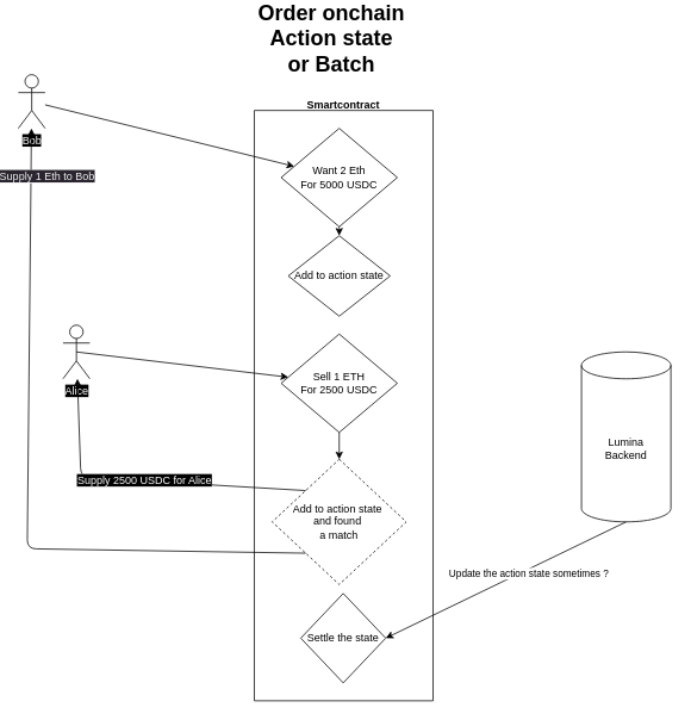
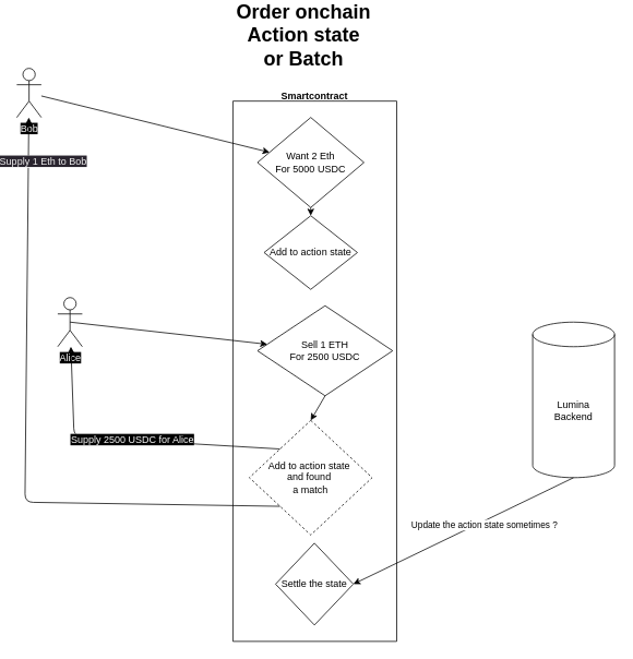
  <mxCell id="0" />
  <mxCell id="1" parent="0" />
  <mxCell id="2" value="&lt;font style=&quot;background-color: rgb(0, 0, 0);&quot; color=&quot;#ffffff&quot;&gt;Bob&lt;/font&gt;" style="shape=umlActor;verticalLabelPosition=bottom;verticalAlign=top;html=1;outlineConnect=0;" parent="1" vertex="1"><mxGeometry x="20" y="80" width="30" height="60" as="geometry" /></mxCell>
  <mxCell id="3" value="&lt;font style=&quot;background-color: rgb(0, 0, 0);&quot; color=&quot;#ffffff&quot;&gt;Alice&lt;/font&gt;" style="shape=umlActor;verticalLabelPosition=bottom;verticalAlign=top;html=1;outlineConnect=0;" parent="1" vertex="1"><mxGeometry x="70" y="360" width="30" height="60" as="geometry" /></mxCell>
  <mxCell id="4" value="" style="endArrow=classic;html=1;" parent="1" source="2" target="6" edge="1"><mxGeometry width="50" height="50" relative="1" as="geometry"><mxPoint x="360" y="290" as="sourcePoint" /><mxPoint x="410" y="240" as="targetPoint" /></mxGeometry></mxCell>
  <mxCell id="5" value="Smartcontract&#10;" style="swimlane;startSize=0;" parent="1" vertex="1"><mxGeometry x="284" y="120" width="200" height="660" as="geometry" /></mxCell>
  <mxCell id="6" value="Want 2 Eth&lt;br&gt;For 5000 USDC&lt;br&gt;" style="rhombus;whiteSpace=wrap;html=1;" parent="5" vertex="1"><mxGeometry x="30" y="20" width="130" height="110" as="geometry" /></mxCell>
- <mxCell id="7" value="Sell 1 ETH&lt;br&gt;For 2500 USDC" style="rhombus;whiteSpace=wrap;html=1;" parent="5" vertex="1"><mxGeometry x="30" y="250" width="130" height="110" as="geometry" /></mxCell>
+ <mxCell id="7" value="Sell 1 ETH&lt;br&gt;For 2500 USDC" style="rhombus;whiteSpace=wrap;html=1;" parent="5" vertex="1"><mxGeometry x="30" y="250" width="165" height="110" as="geometry" /></mxCell>
  <mxCell id="8" value="Add to action state&amp;nbsp;&lt;br&gt;and found&amp;nbsp;&lt;br&gt;a match" style="rhombus;whiteSpace=wrap;html=1;dashed=1;" parent="5" vertex="1"><mxGeometry x="20" y="390" width="150" height="140" as="geometry" /></mxCell>
  <mxCell id="9" value="Add to action state" style="rhombus;whiteSpace=wrap;html=1;" parent="5" vertex="1"><mxGeometry x="38" y="140" width="114" height="90" as="geometry" /></mxCell>
  <mxCell id="10" value="Settle the state" style="rhombus;whiteSpace=wrap;html=1;" parent="5" vertex="1"><mxGeometry x="52" y="540" width="95" height="100" as="geometry" /></mxCell>
  <mxCell id="11" value="" style="endArrow=classic;html=1;exitX=0.5;exitY=1;exitDx=0;exitDy=0;entryX=0.5;entryY=0;entryDx=0;entryDy=0;" parent="5" source="7" target="8" edge="1"><mxGeometry width="50" height="50" relative="1" as="geometry"><mxPoint x="76" y="350" as="sourcePoint" /><mxPoint x="126" y="300" as="targetPoint" /></mxGeometry></mxCell>
  <mxCell id="12" value="" style="endArrow=classic;html=1;exitX=0.5;exitY=1;exitDx=0;exitDy=0;entryX=0.5;entryY=0;entryDx=0;entryDy=0;" parent="5" source="6" target="9" edge="1"><mxGeometry width="50" height="50" relative="1" as="geometry"><mxPoint x="76" y="340" as="sourcePoint" /><mxPoint x="126" y="290" as="targetPoint" /></mxGeometry></mxCell>
  <mxCell id="13" value="Lumina &lt;br&gt;Backend" style="shape=cylinder3;whiteSpace=wrap;html=1;boundedLbl=1;backgroundOutline=1;size=15;" parent="1" vertex="1"><mxGeometry x="650" y="390" width="100" height="190" as="geometry" /></mxCell>
  <mxCell id="14" value="" style="endArrow=classic;html=1;exitX=0.5;exitY=0.5;exitDx=0;exitDy=0;exitPerimeter=0;" parent="1" source="3" target="7" edge="1"><mxGeometry width="50" height="50" relative="1" as="geometry"><mxPoint x="360" y="260" as="sourcePoint" /><mxPoint x="410" y="210" as="targetPoint" /></mxGeometry></mxCell>
  <mxCell id="15" value="" style="endArrow=classic;html=1;exitX=0.5;exitY=1;exitDx=0;exitDy=0;exitPerimeter=0;entryX=1;entryY=0.5;entryDx=0;entryDy=0;" parent="1" source="13" target="10" edge="1"><mxGeometry width="50" height="50" relative="1" as="geometry"><mxPoint x="690" y="700" as="sourcePoint" /><mxPoint x="444" y="700" as="targetPoint" /></mxGeometry></mxCell>
  <mxCell id="16" value="Update the action state sometimes ?" style="edgeLabel;html=1;align=center;verticalAlign=middle;resizable=0;points=[];" parent="15" vertex="1" connectable="0"><mxGeometry x="-0.172" y="4" relative="1" as="geometry"><mxPoint as="offset" /></mxGeometry></mxCell>
  <mxCell id="17" value="&lt;span style=&quot;font-size: 12px; font-weight: 400; background-color: rgb(0, 0, 0);&quot;&gt;&lt;font style=&quot;&quot; color=&quot;#ffffff&quot;&gt;Supply 2500 USDC for Alice&lt;/font&gt;&lt;/span&gt;" style="endArrow=classic;html=1;fontStyle=1;exitX=0;exitY=0;exitDx=0;exitDy=0;" parent="1" source="8" target="3" edge="1"><mxGeometry width="50" height="50" relative="1" as="geometry"><mxPoint x="330" y="390" as="sourcePoint" /><mxPoint x="90" y="380" as="targetPoint" /><Array as="points"><mxPoint x="90" y="530" /></Array></mxGeometry></mxCell>
  <mxCell id="18" value="&lt;meta charset=&quot;utf-8&quot;&gt;&lt;span style=&quot;color: rgb(240, 240, 240); font-family: Helvetica; font-size: 12px; font-style: normal; font-variant-ligatures: normal; font-variant-caps: normal; font-weight: 400; letter-spacing: normal; orphans: 2; text-align: center; text-indent: 0px; text-transform: none; widows: 2; word-spacing: 0px; -webkit-text-stroke-width: 0px; background-color: rgb(42, 37, 47); text-decoration-thickness: initial; text-decoration-style: initial; text-decoration-color: initial; float: none; display: inline !important;&quot;&gt;Supply 1 Eth to Bob&lt;/span&gt;&lt;br style=&quot;border-color: rgb(0, 0, 0); color: rgb(240, 240, 240); font-family: Helvetica; font-size: 12px; font-style: normal; font-variant-ligatures: normal; font-variant-caps: normal; font-weight: 400; letter-spacing: normal; orphans: 2; text-align: center; text-indent: 0px; text-transform: none; widows: 2; word-spacing: 0px; -webkit-text-stroke-width: 0px; background-color: rgb(42, 37, 47); text-decoration-thickness: initial; text-decoration-style: initial; text-decoration-color: initial;&quot;&gt;" style="endArrow=classic;html=1;exitX=0;exitY=1;exitDx=0;exitDy=0;" parent="1" source="8" target="2" edge="1"><mxGeometry x="0.864" y="-18" width="50" height="50" relative="1" as="geometry"><mxPoint x="370" y="470" as="sourcePoint" /><mxPoint x="0" y="180" as="targetPoint" /><Array as="points"><mxPoint x="30" y="610" /></Array><mxPoint as="offset" /></mxGeometry></mxCell>
  <mxCell id="19" value="Order onchain&lt;br&gt;Action state&lt;br&gt;or Batch" style="text;strokeColor=none;fillColor=none;html=1;fontSize=24;fontStyle=1;verticalAlign=middle;align=center;" parent="1" vertex="1"><mxGeometry x="320" y="20" width="100" height="40" as="geometry" /></mxCell>
